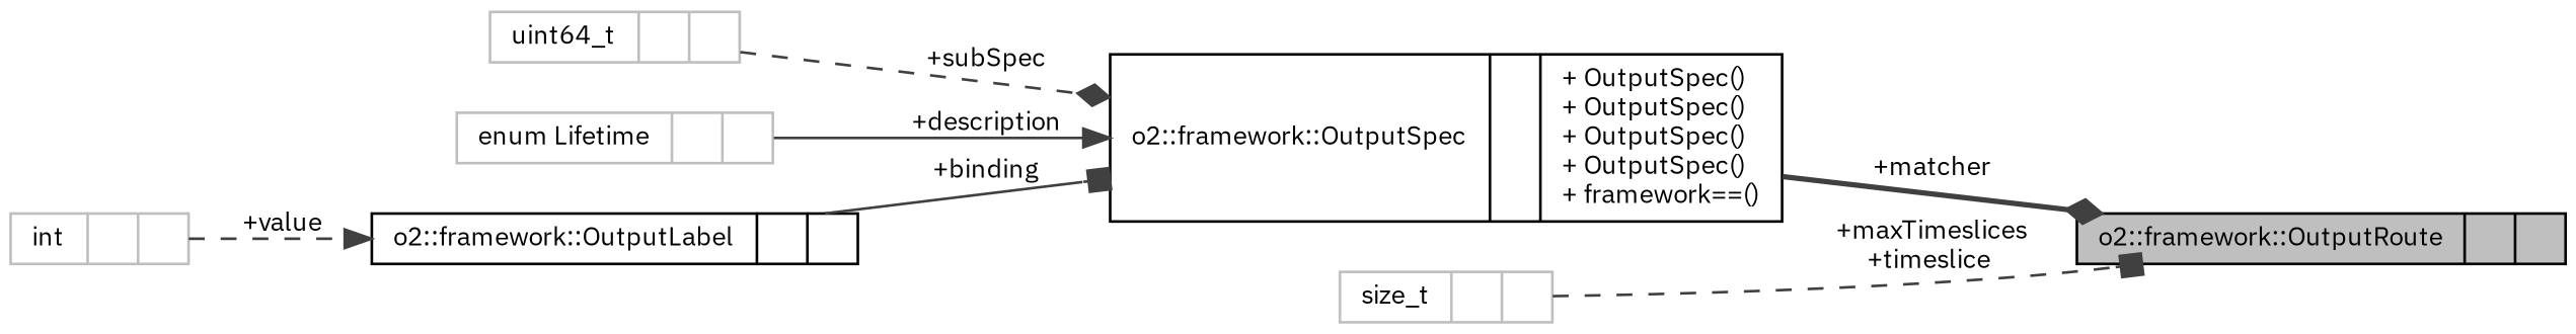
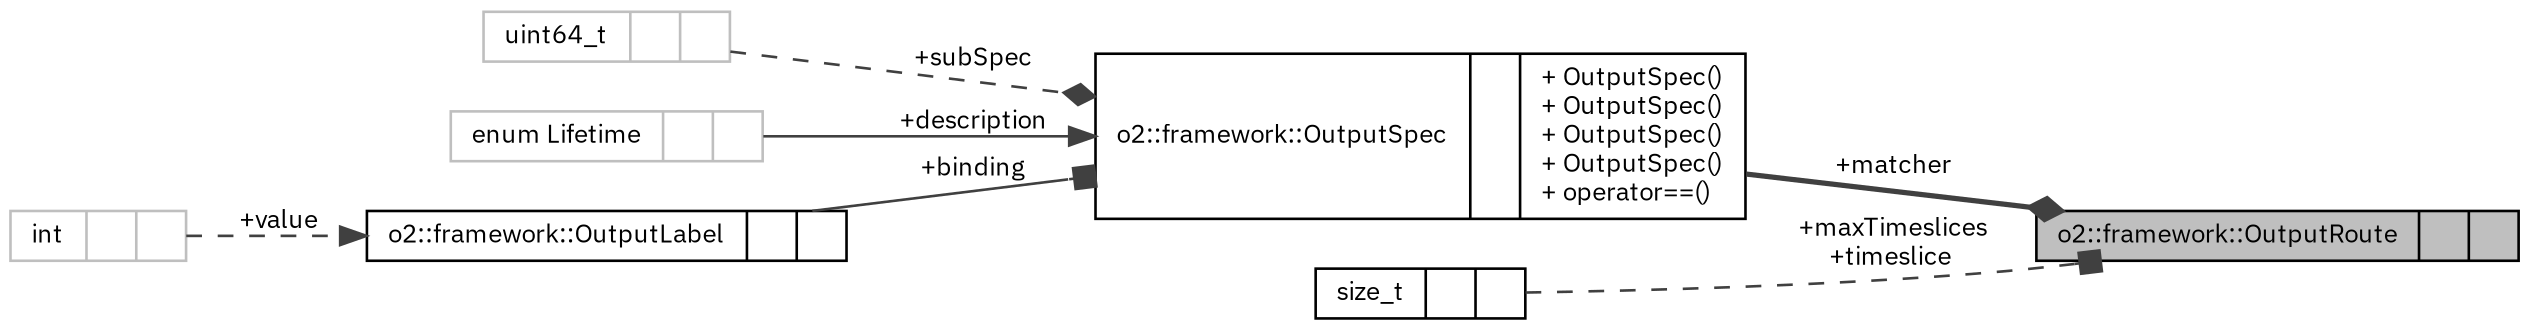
  digraph {
    fontname="IBM Plex Sans"
    rankdir=LR
    node [color=grey75 fontname="IBM Plex Sans" fontsize=10 shape=record]
    edge [arrowhead=diamond color=grey25 fontname="IBM Plex Sans" fontsize=10 labelfontname=Helvetica labelfontsize=10 style=dashed]
    n1 [color=black fillcolor=grey75 fontcolor=black height=0.2 label="{o2::framework::OutputRoute\n||}" style=filled width=0.4]
-   n2 [color=black height=0.2 label="{o2::framework::OutputSpec\n||+ OutputSpec()\l+ OutputSpec()\l+ OutputSpec()\l+ OutputSpec()\l+ framework==()\l}" width=0.4]
+   n2 [color=black height=0.2 label="{o2::framework::OutputSpec\n||+ OutputSpec()\l+ OutputSpec()\l+ OutputSpec()\l+ OutputSpec()\l+ operator==()\l}" width=0.4]
    n3 [height=0.2 label="{uint64_t\n||}" width=0.4]
    n4 [height=0.2 label="{enum Lifetime\n||}" width=0.4]
    n5 [color=black height=0.2 label="{o2::framework::OutputLabel\n||}" width=0.4]
    n6 [height=0.2 label="{int\n||}" width=0.4]
-   n7 [height=0.2 label="{size_t\n||}" width=0.4]
+   n7 [color=black height=0.2 label="{size_t\n||}" width=0.4]
    n2 -> n1 [label=" +matcher" style=bold]
    n3 -> n2 [label=" +subSpec"]
    n4 -> n2 [arrowhead=normal label=" +description" style=solid]
    n5 -> n2 [arrowhead=box label=" +binding" style=solid]
    n6 -> n5 [arrowhead=normal label=" +value"]
    n7 -> n1 [arrowhead=box label=" +maxTimeslices\n+timeslice"]
  }
